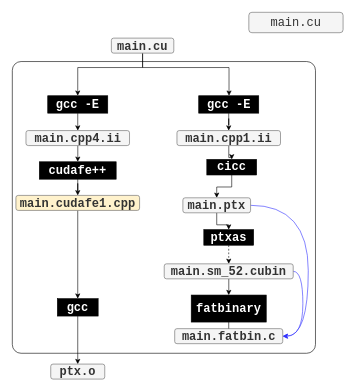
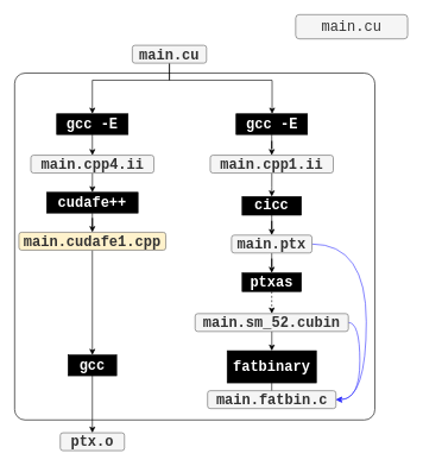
  <mxCell id="0" />
  <mxCell id="1" parent="0" />
  <mxCell id="2" value="" style="rounded=1;whiteSpace=wrap;html=1;arcSize=3;" vertex="1" parent="1"><mxGeometry x="20" y="102" width="505" height="486" as="geometry" /></mxCell>
  <mxCell id="3" style="edgeStyle=orthogonalEdgeStyle;rounded=0;orthogonalLoop=1;jettySize=auto;html=1;exitX=0.5;exitY=1;exitDx=0;exitDy=0;" edge="1" parent="1" source="5" target="8"><mxGeometry relative="1" as="geometry"><Array as="points"><mxPoint x="237" y="112" /><mxPoint x="381" y="112" /></Array></mxGeometry></mxCell>
  <mxCell id="4" style="edgeStyle=orthogonalEdgeStyle;rounded=0;orthogonalLoop=1;jettySize=auto;html=1;entryX=0.5;entryY=0;entryDx=0;entryDy=0;" edge="1" parent="1" source="5" target="27"><mxGeometry relative="1" as="geometry"><Array as="points"><mxPoint x="237" y="112" /><mxPoint x="129" y="112" /></Array></mxGeometry></mxCell>
  <mxCell id="5" value="&lt;font face=&quot;Courier New&quot;&gt;&lt;b&gt;main.cu&lt;/b&gt;&lt;/font&gt;" style="rounded=1;whiteSpace=wrap;html=1;fillColor=#f5f5f5;fontColor=#333333;strokeColor=#666666;fontSize=20;" vertex="1" parent="1"><mxGeometry x="185" y="63" width="104" height="25" as="geometry" /></mxCell>
  <mxCell id="6" value="&lt;font face=&quot;Courier New&quot;&gt;main.cu&lt;/font&gt;" style="rounded=1;whiteSpace=wrap;html=1;fillColor=#f5f5f5;fontColor=#333333;strokeColor=#666666;fontSize=20;" vertex="1" parent="1"><mxGeometry x="414" y="20" width="157" height="34" as="geometry" /></mxCell>
  <mxCell id="7" style="edgeStyle=orthogonalEdgeStyle;rounded=0;orthogonalLoop=1;jettySize=auto;html=1;entryX=0.5;entryY=0;entryDx=0;entryDy=0;" edge="1" parent="1" source="8" target="10"><mxGeometry relative="1" as="geometry" /></mxCell>
  <mxCell id="8" value="&lt;font style=&quot;font-size: 20px;&quot;&gt;&lt;b&gt;gcc -E&lt;/b&gt;&lt;/font&gt;" style="rounded=0;whiteSpace=wrap;html=1;fontFamily=Courier New;fontColor=#FFFFFF;fillColor=#000000;" vertex="1" parent="1"><mxGeometry x="330.51" y="159" width="100" height="29" as="geometry" /></mxCell>
  <mxCell id="9" style="edgeStyle=orthogonalEdgeStyle;rounded=0;orthogonalLoop=1;jettySize=auto;html=1;entryX=0.5;entryY=0;entryDx=0;entryDy=0;" edge="1" parent="1" source="10" target="12"><mxGeometry relative="1" as="geometry" /></mxCell>
  <mxCell id="10" value="&lt;font&gt;&lt;b&gt;main.cpp1.ii&lt;/b&gt;&lt;/font&gt;" style="rounded=1;whiteSpace=wrap;html=1;fillColor=#f5f5f5;fontColor=#333333;strokeColor=#666666;fontSize=20;fontFamily=Courier New;" vertex="1" parent="1"><mxGeometry x="294.26" y="217" width="172.5" height="25" as="geometry" /></mxCell>
  <mxCell id="11" style="edgeStyle=orthogonalEdgeStyle;rounded=0;orthogonalLoop=1;jettySize=auto;html=1;" edge="1" parent="1" source="12" target="15"><mxGeometry relative="1" as="geometry" /></mxCell>
- <mxCell id="12" value="&lt;span style=&quot;font-size: 20px;&quot;&gt;&lt;b&gt;cicc&lt;/b&gt;&lt;/span&gt;" style="rounded=0;whiteSpace=wrap;html=1;fontFamily=Courier New;fontColor=#FFFFFF;fillColor=#000000;" vertex="1" parent="1"><mxGeometry x="344" y="265" width="83" height="26" as="geometry" /></mxCell>
+ <mxCell id="12" value="&lt;span style=&quot;font-size: 20px;&quot;&gt;&lt;b&gt;cicc&lt;/b&gt;&lt;/span&gt;" style="rounded=0;whiteSpace=wrap;html=1;fontFamily=Courier New;fontColor=#FFFFFF;fillColor=#000000;" vertex="1" parent="1"><mxGeometry x="339" y="275" width="83" height="26" as="geometry" /></mxCell>
  <mxCell id="13" style="edgeStyle=orthogonalEdgeStyle;rounded=0;orthogonalLoop=1;jettySize=auto;html=1;" edge="1" parent="1" source="15" target="17"><mxGeometry relative="1" as="geometry" /></mxCell>
  <mxCell id="14" style="edgeStyle=orthogonalEdgeStyle;rounded=0;orthogonalLoop=1;jettySize=auto;html=1;entryX=1;entryY=0.5;entryDx=0;entryDy=0;curved=1;strokeColor=#3333FF;" edge="1" parent="1" source="15" target="23"><mxGeometry relative="1" as="geometry"><Array as="points"><mxPoint x="513" y="342" /><mxPoint x="513" y="560" /></Array></mxGeometry></mxCell>
- <mxCell id="15" value="&lt;font&gt;&lt;b&gt;main.ptx&lt;/b&gt;&lt;/font&gt;" style="rounded=1;whiteSpace=wrap;html=1;fillColor=#f5f5f5;fontColor=#333333;strokeColor=#666666;fontSize=20;fontFamily=Courier New;" vertex="1" parent="1"><mxGeometry x="304.13" y="329" width="112.75" height="25" as="geometry" /></mxCell>
+ <mxCell id="15" value="&lt;font&gt;&lt;b&gt;main.ptx&lt;/b&gt;&lt;/font&gt;" style="rounded=1;whiteSpace=wrap;html=1;fillColor=#f5f5f5;fontColor=#333333;strokeColor=#666666;fontSize=20;fontFamily=Courier New;" vertex="1" parent="1"><mxGeometry x="324.13" y="329" width="112.75" height="25" as="geometry" /></mxCell>
  <mxCell id="16" style="edgeStyle=orthogonalEdgeStyle;rounded=0;orthogonalLoop=1;jettySize=auto;html=1;dashed=1;" edge="1" parent="1" source="17" target="20"><mxGeometry relative="1" as="geometry" /></mxCell>
  <mxCell id="17" value="&lt;span style=&quot;font-size: 20px;&quot;&gt;&lt;b&gt;ptxas&lt;/b&gt;&lt;/span&gt;" style="rounded=0;whiteSpace=wrap;html=1;fontFamily=Courier New;fontColor=#FFFFFF;fillColor=#000000;" vertex="1" parent="1"><mxGeometry x="339" y="382" width="83" height="26" as="geometry" /></mxCell>
  <mxCell id="18" style="edgeStyle=orthogonalEdgeStyle;rounded=0;orthogonalLoop=1;jettySize=auto;html=1;" edge="1" parent="1" source="20" target="22"><mxGeometry relative="1" as="geometry" /></mxCell>
  <mxCell id="19" style="edgeStyle=orthogonalEdgeStyle;rounded=0;orthogonalLoop=1;jettySize=auto;html=1;entryX=1;entryY=0.5;entryDx=0;entryDy=0;exitX=1;exitY=0.5;exitDx=0;exitDy=0;curved=1;strokeColor=#3333FF;" edge="1" parent="1" source="20" target="23"><mxGeometry relative="1" as="geometry"><Array as="points"><mxPoint x="504" y="452" /><mxPoint x="504" y="560" /></Array></mxGeometry></mxCell>
  <mxCell id="20" value="&lt;font&gt;&lt;b&gt;main.sm_52.cubin&lt;/b&gt;&lt;/font&gt;" style="rounded=1;whiteSpace=wrap;html=1;fillColor=#f5f5f5;fontColor=#333333;strokeColor=#666666;fontSize=20;fontFamily=Courier New;" vertex="1" parent="1"><mxGeometry x="273.06" y="439" width="214.87" height="25" as="geometry" /></mxCell>
  <mxCell id="21" style="edgeStyle=orthogonalEdgeStyle;rounded=0;orthogonalLoop=1;jettySize=auto;html=1;" edge="1" parent="1" source="22" target="23"><mxGeometry relative="1" as="geometry" /></mxCell>
  <mxCell id="22" value="&lt;span style=&quot;font-size: 20px;&quot;&gt;&lt;b&gt;fatbinary&lt;/b&gt;&lt;/span&gt;" style="rounded=0;whiteSpace=wrap;html=1;fontFamily=Courier New;fontColor=#FFFFFF;fillColor=#000000;" vertex="1" parent="1"><mxGeometry x="318" y="491" width="125" height="45" as="geometry" /></mxCell>
  <mxCell id="23" value="&lt;font&gt;&lt;b&gt;main.fatbin.c&lt;/b&gt;&lt;/font&gt;" style="rounded=1;whiteSpace=wrap;html=1;fillColor=#f5f5f5;fontColor=#333333;strokeColor=#666666;fontSize=20;fontFamily=Courier New;" vertex="1" parent="1"><mxGeometry x="290.53" y="547" width="179.94" height="25" as="geometry" /></mxCell>
  <mxCell id="24" style="edgeStyle=orthogonalEdgeStyle;rounded=0;orthogonalLoop=1;jettySize=auto;html=1;entryX=0.5;entryY=0;entryDx=0;entryDy=0;" edge="1" parent="1" source="25" target="31"><mxGeometry relative="1" as="geometry" /></mxCell>
  <mxCell id="25" value="&lt;font&gt;&lt;b&gt;main.cpp4.ii&lt;/b&gt;&lt;/font&gt;" style="rounded=1;whiteSpace=wrap;html=1;fillColor=#f5f5f5;fontColor=#333333;strokeColor=#666666;fontSize=20;fontFamily=Courier New;" vertex="1" parent="1"><mxGeometry x="42.75" y="217" width="172.5" height="25" as="geometry" /></mxCell>
  <mxCell id="26" style="edgeStyle=orthogonalEdgeStyle;rounded=0;orthogonalLoop=1;jettySize=auto;html=1;" edge="1" parent="1" source="27" target="25"><mxGeometry relative="1" as="geometry" /></mxCell>
  <mxCell id="27" value="&lt;font style=&quot;font-size: 20px;&quot;&gt;&lt;b&gt;gcc -E&lt;/b&gt;&lt;/font&gt;" style="rounded=0;whiteSpace=wrap;html=1;fontFamily=Courier New;fontColor=#FFFFFF;fillColor=#000000;" vertex="1" parent="1"><mxGeometry x="79" y="159" width="100" height="29" as="geometry" /></mxCell>
  <mxCell id="28" style="edgeStyle=orthogonalEdgeStyle;rounded=0;orthogonalLoop=1;jettySize=auto;html=1;" edge="1" parent="1" source="29" target="33"><mxGeometry relative="1" as="geometry" /></mxCell>
  <mxCell id="29" value="&lt;font&gt;&lt;b&gt;main.cudafe1.cpp&lt;/b&gt;&lt;/font&gt;" style="rounded=1;whiteSpace=wrap;html=1;fillColor=#fff2cc;fontColor=#333333;strokeColor=#666666;fontSize=20;fontFamily=Courier New;" vertex="1" parent="1"><mxGeometry x="26" y="325" width="206" height="25" as="geometry" /></mxCell>
  <mxCell id="30" style="edgeStyle=orthogonalEdgeStyle;rounded=0;orthogonalLoop=1;jettySize=auto;html=1;entryX=0.5;entryY=0;entryDx=0;entryDy=0;" edge="1" parent="1" source="31" target="29"><mxGeometry relative="1" as="geometry" /></mxCell>
  <mxCell id="31" value="&lt;font style=&quot;font-size: 20px;&quot;&gt;&lt;b&gt;cudafe++&lt;/b&gt;&lt;/font&gt;" style="rounded=0;whiteSpace=wrap;html=1;fontFamily=Courier New;fontColor=#FFFFFF;fillColor=#000000;" vertex="1" parent="1"><mxGeometry x="65" y="269" width="128" height="29" as="geometry" /></mxCell>
  <mxCell id="32" style="edgeStyle=orthogonalEdgeStyle;rounded=0;orthogonalLoop=1;jettySize=auto;html=1;entryX=0.5;entryY=0;entryDx=0;entryDy=0;" edge="1" parent="1" source="33" target="34"><mxGeometry relative="1" as="geometry" /></mxCell>
  <mxCell id="33" value="&lt;font style=&quot;font-size: 20px;&quot;&gt;&lt;b&gt;gcc&lt;/b&gt;&lt;/font&gt;" style="rounded=0;whiteSpace=wrap;html=1;fontFamily=Courier New;fontColor=#FFFFFF;fillColor=#000000;" vertex="1" parent="1"><mxGeometry x="95" y="497" width="68" height="29" as="geometry" /></mxCell>
  <mxCell id="34" value="&lt;font&gt;&lt;b&gt;ptx.o&lt;/b&gt;&lt;/font&gt;" style="rounded=1;whiteSpace=wrap;html=1;fillColor=#f5f5f5;fontColor=#333333;strokeColor=#666666;fontSize=20;fontFamily=Courier New;" vertex="1" parent="1"><mxGeometry x="84" y="606" width="90" height="25" as="geometry" /></mxCell>
